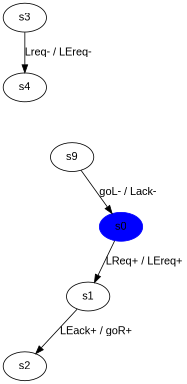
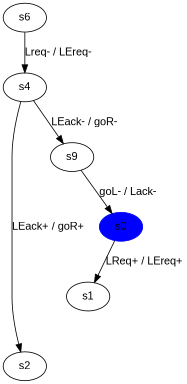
  digraph {
    fontname="Liberation Sans"
    node [fontname="Liberation Sans"]
    edge [fontname="Liberation Sans"]
    s0 [color=blue style=filled]
    s1
    s2
-   s3
+   s3 [label=s6]
    s4
    n6 [label=s9]
    s0 -> s1 [label="LReq+ / LEreq+"]
-   s1 -> s2 [label="LEack+ / goR+"]
+   s4 -> s2 [label="LEack+ / goR+"]
    s3 -> s4 [label="Lreq- / LEreq-"]
+   s4 -> n6 [label="LEack- / goR-"]
    n6 -> s0 [label="goL- / Lack-"]
  }
